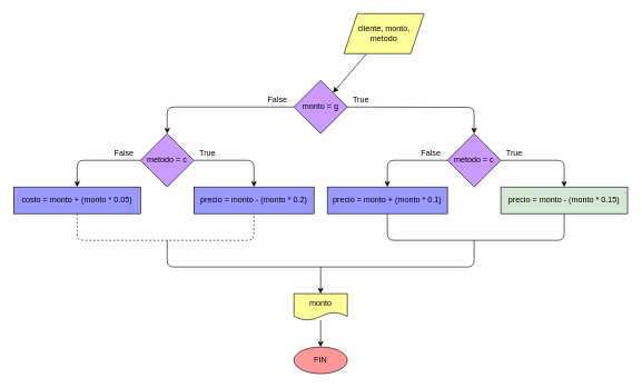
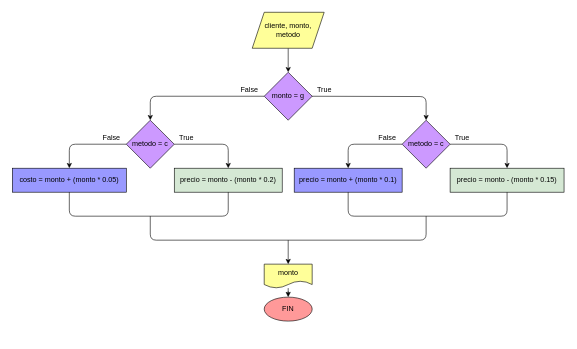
  <mxCell id="0" />
  <mxCell id="1" parent="0" />
  <mxCell id="2" value="" style="edgeStyle=none;html=1;" parent="1" source="3" target="6" edge="1"><mxGeometry relative="1" as="geometry" /></mxCell>
- <mxCell id="3" value="cliente, monto, metodo" style="shape=parallelogram;perimeter=parallelogramPerimeter;whiteSpace=wrap;html=1;fixedSize=1;fillColor=#FFFF99;" parent="1" vertex="1"><mxGeometry x="515" y="20" width="120" height="60" as="geometry" /></mxCell>
+ <mxCell id="3" value="cliente, monto, metodo" style="shape=parallelogram;perimeter=parallelogramPerimeter;whiteSpace=wrap;html=1;fixedSize=1;fillColor=#FFFF99;" parent="1" vertex="1"><mxGeometry x="420" y="20" width="120" height="60" as="geometry" /></mxCell>
  <mxCell id="4" value="" style="edgeStyle=orthogonalEdgeStyle;html=1;entryX=0.5;entryY=0;entryDx=0;entryDy=0;" parent="1" target="9" edge="1"><mxGeometry relative="1" as="geometry"><mxPoint x="510" y="160" as="sourcePoint" /></mxGeometry></mxCell>
  <mxCell id="5" style="edgeStyle=orthogonalEdgeStyle;html=1;exitX=0;exitY=0.5;exitDx=0;exitDy=0;entryX=0.5;entryY=0;entryDx=0;entryDy=0;" parent="1" source="6" target="14" edge="1"><mxGeometry relative="1" as="geometry" /></mxCell>
  <mxCell id="6" value="monto = g" style="rhombus;whiteSpace=wrap;html=1;fillColor=#CC99FF;" parent="1" vertex="1"><mxGeometry x="440" y="120" width="80" height="80" as="geometry" /></mxCell>
  <mxCell id="7" style="edgeStyle=orthogonalEdgeStyle;html=1;exitX=0;exitY=0.5;exitDx=0;exitDy=0;entryX=0.5;entryY=0;entryDx=0;entryDy=0;" parent="1" source="9" target="11" edge="1"><mxGeometry relative="1" as="geometry" /></mxCell>
  <mxCell id="8" style="edgeStyle=orthogonalEdgeStyle;html=1;exitX=1;exitY=0.5;exitDx=0;exitDy=0;entryX=0.5;entryY=0;entryDx=0;entryDy=0;" parent="1" source="9" target="10" edge="1"><mxGeometry relative="1" as="geometry" /></mxCell>
  <mxCell id="9" value="metodo = c" style="rhombus;whiteSpace=wrap;html=1;fillColor=#CC99FF;" parent="1" vertex="1"><mxGeometry x="670" y="200" width="80" height="80" as="geometry" /></mxCell>
  <mxCell id="10" value="precio = monto - (monto * 0.15)" style="whiteSpace=wrap;html=1;fillColor=#d5e8d4;" parent="1" vertex="1"><mxGeometry x="750" y="280" width="190" height="40" as="geometry" /></mxCell>
  <mxCell id="11" value="precio = monto + (monto * 0.1)" style="whiteSpace=wrap;html=1;fillColor=#9999FF;" parent="1" vertex="1"><mxGeometry x="490" y="280" width="180" height="40" as="geometry" /></mxCell>
  <mxCell id="12" style="edgeStyle=orthogonalEdgeStyle;html=1;exitX=0;exitY=0.5;exitDx=0;exitDy=0;entryX=0.5;entryY=0;entryDx=0;entryDy=0;" parent="1" source="14" target="16" edge="1"><mxGeometry relative="1" as="geometry" /></mxCell>
  <mxCell id="13" style="edgeStyle=orthogonalEdgeStyle;html=1;exitX=1;exitY=0.5;exitDx=0;exitDy=0;entryX=0.5;entryY=0;entryDx=0;entryDy=0;" parent="1" source="14" target="15" edge="1"><mxGeometry relative="1" as="geometry" /></mxCell>
  <mxCell id="14" value="metodo = c" style="rhombus;whiteSpace=wrap;html=1;fillColor=#CC99FF;" parent="1" vertex="1"><mxGeometry x="210" y="200" width="80" height="80" as="geometry" /></mxCell>
- <mxCell id="15" value="precio = monto - (monto * 0.2)" style="whiteSpace=wrap;html=1;fillColor=#9999FF;" parent="1" vertex="1"><mxGeometry x="290" y="280" width="180" height="40" as="geometry" /></mxCell>
+ <mxCell id="15" value="precio = monto - (monto * 0.2)" style="whiteSpace=wrap;html=1;fillColor=#d5e8d4;" parent="1" vertex="1"><mxGeometry x="290" y="280" width="180" height="40" as="geometry" /></mxCell>
  <mxCell id="16" value="costo = monto + (monto * 0.05)" style="whiteSpace=wrap;html=1;fillColor=#9999FF;" parent="1" vertex="1"><mxGeometry x="20" y="280" width="190" height="40" as="geometry" /></mxCell>
- <mxCell id="17" value="" style="endArrow=none;html=1;entryX=0.5;entryY=1;entryDx=0;entryDy=0;exitX=0.5;exitY=1;exitDx=0;exitDy=0;dashed=1;" parent="1" source="16" target="15" edge="1"><mxGeometry width="50" height="50" relative="1" as="geometry"><mxPoint x="410" y="420" as="sourcePoint" /><mxPoint x="460" y="370" as="targetPoint" /><Array as="points"><mxPoint x="115" y="360" /><mxPoint x="380" y="360" /></Array></mxGeometry></mxCell>
+ <mxCell id="17" value="" style="endArrow=none;html=1;entryX=0.5;entryY=1;entryDx=0;entryDy=0;exitX=0.5;exitY=1;exitDx=0;exitDy=0;" parent="1" source="16" target="15" edge="1"><mxGeometry width="50" height="50" relative="1" as="geometry"><mxPoint x="410" y="420" as="sourcePoint" /><mxPoint x="460" y="370" as="targetPoint" /><Array as="points"><mxPoint x="115" y="360" /><mxPoint x="380" y="360" /></Array></mxGeometry></mxCell>
  <mxCell id="18" value="" style="endArrow=none;html=1;entryX=0.5;entryY=1;entryDx=0;entryDy=0;exitX=0.5;exitY=1;exitDx=0;exitDy=0;" parent="1" target="10" edge="1"><mxGeometry width="50" height="50" relative="1" as="geometry"><mxPoint x="580" y="320" as="sourcePoint" /><mxPoint x="840" y="320" as="targetPoint" /><Array as="points"><mxPoint x="580" y="360" /><mxPoint x="845" y="360" /></Array></mxGeometry></mxCell>
  <mxCell id="19" value="" style="endArrow=none;html=1;" parent="1" edge="1"><mxGeometry width="50" height="50" relative="1" as="geometry"><mxPoint x="250" y="360" as="sourcePoint" /><mxPoint x="710" y="360" as="targetPoint" /><Array as="points"><mxPoint x="250" y="400" /><mxPoint x="710" y="400" /></Array></mxGeometry></mxCell>
  <mxCell id="20" value="" style="endArrow=classic;html=1;" parent="1" edge="1"><mxGeometry width="50" height="50" relative="1" as="geometry"><mxPoint x="480" y="400" as="sourcePoint" /><mxPoint x="480" y="440" as="targetPoint" /></mxGeometry></mxCell>
  <mxCell id="21" value="" style="edgeStyle=orthogonalEdgeStyle;html=1;" parent="1" source="22" target="23" edge="1"><mxGeometry relative="1" as="geometry" /></mxCell>
  <mxCell id="22" value="monto" style="shape=document;whiteSpace=wrap;html=1;boundedLbl=1;fillColor=#FFFF99;" parent="1" vertex="1"><mxGeometry x="440" y="440" width="80" height="40" as="geometry" /></mxCell>
- <mxCell id="23" value="FIN" style="ellipse;whiteSpace=wrap;html=1;fillColor=#FF9999;" parent="1" vertex="1"><mxGeometry x="440" y="520" width="80" height="40" as="geometry" /></mxCell>
+ <mxCell id="23" value="FIN" style="ellipse;whiteSpace=wrap;html=1;fillColor=#FF9999;" parent="1" vertex="1"><mxGeometry x="440" y="495" width="80" height="40" as="geometry" /></mxCell>
  <mxCell id="24" value="True" style="text;html=1;align=center;verticalAlign=middle;resizable=0;points=[];autosize=1;strokeColor=none;fillColor=none;" parent="1" vertex="1"><mxGeometry x="520" y="140" width="40" height="20" as="geometry" /></mxCell>
  <mxCell id="25" value="True" style="text;html=1;align=center;verticalAlign=middle;resizable=0;points=[];autosize=1;strokeColor=none;fillColor=none;" parent="1" vertex="1"><mxGeometry x="750" y="220" width="40" height="20" as="geometry" /></mxCell>
  <mxCell id="26" value="False" style="text;html=1;align=center;verticalAlign=middle;resizable=0;points=[];autosize=1;strokeColor=none;fillColor=none;" parent="1" vertex="1"><mxGeometry x="620" y="220" width="50" height="20" as="geometry" /></mxCell>
  <mxCell id="27" value="True" style="text;html=1;align=center;verticalAlign=middle;resizable=0;points=[];autosize=1;strokeColor=none;fillColor=none;" parent="1" vertex="1"><mxGeometry x="290" y="220" width="40" height="20" as="geometry" /></mxCell>
  <mxCell id="28" value="False" style="text;html=1;align=center;verticalAlign=middle;resizable=0;points=[];autosize=1;strokeColor=none;fillColor=none;" parent="1" vertex="1"><mxGeometry x="160" y="220" width="50" height="20" as="geometry" /></mxCell>
  <mxCell id="29" value="False" style="text;html=1;align=center;verticalAlign=middle;resizable=0;points=[];autosize=1;strokeColor=none;fillColor=none;" parent="1" vertex="1"><mxGeometry x="390" y="140" width="50" height="20" as="geometry" /></mxCell>
